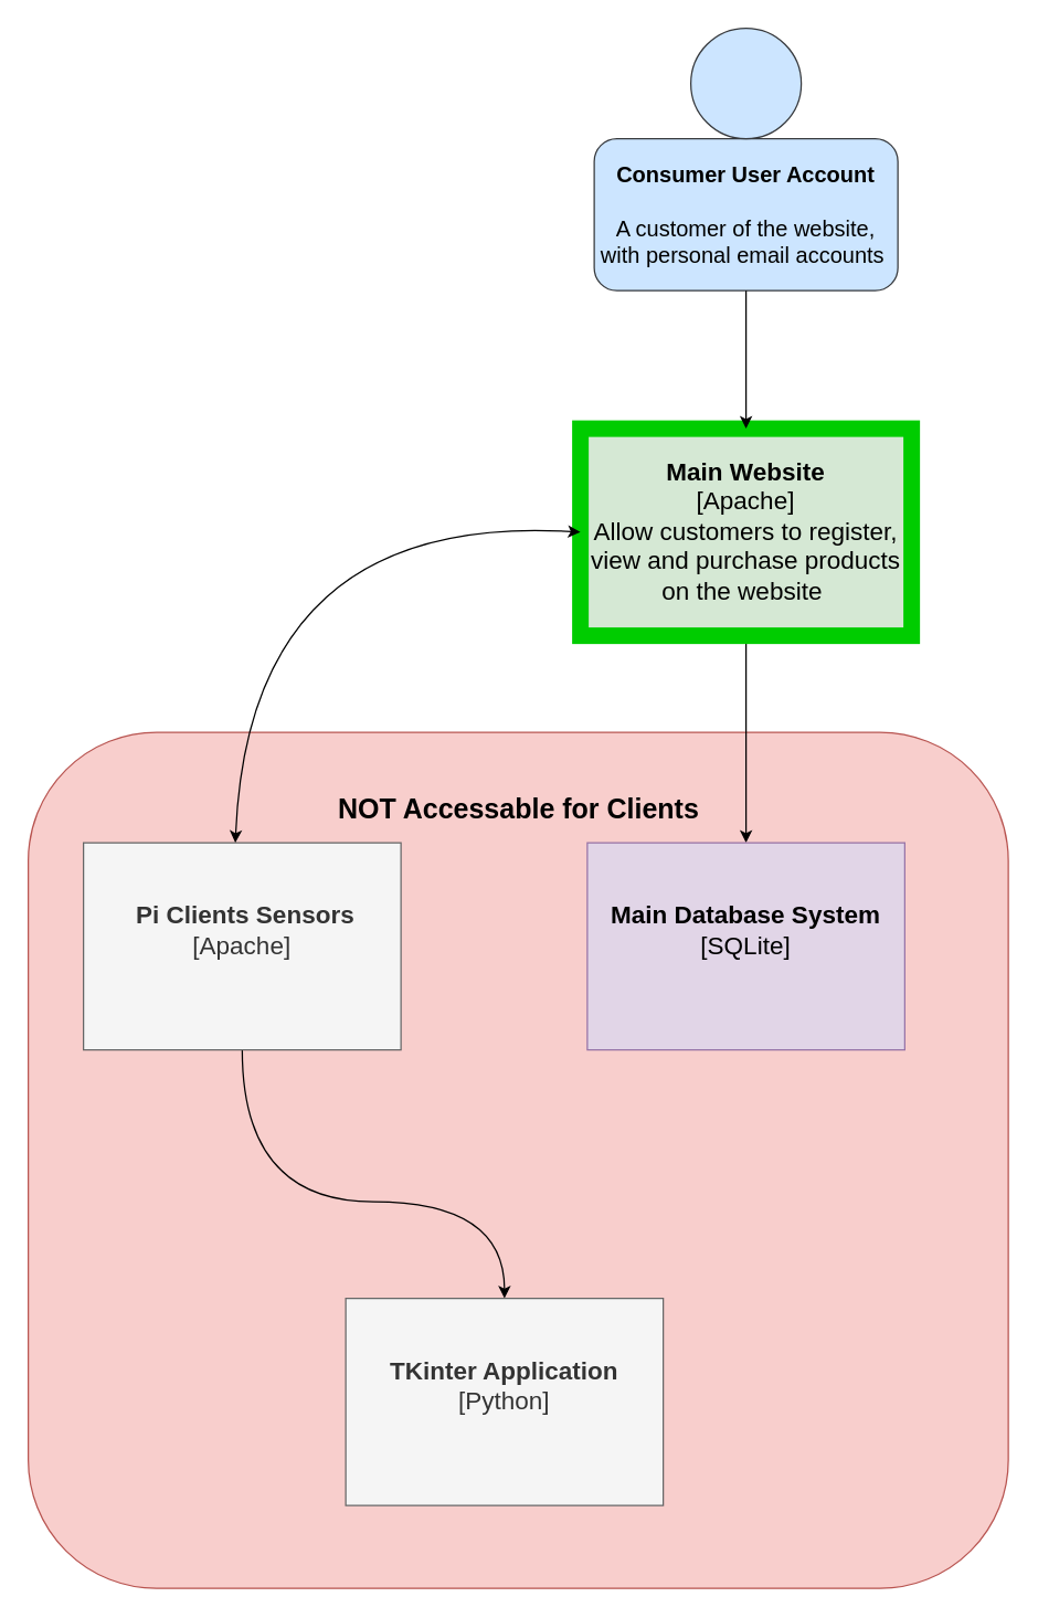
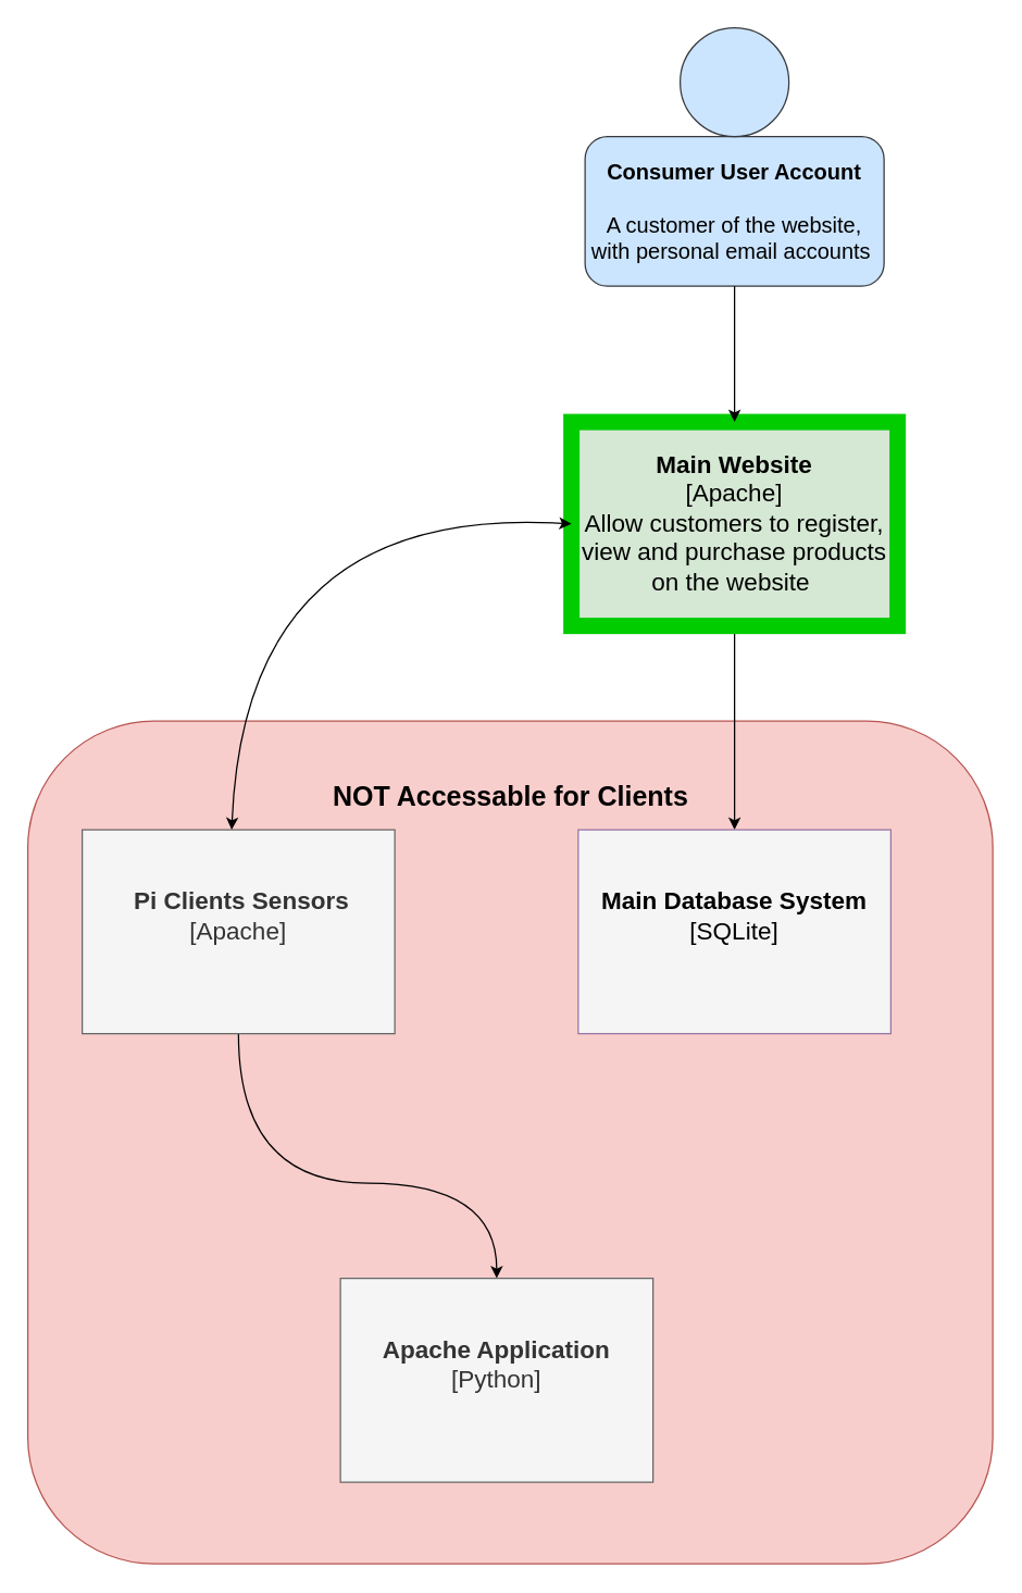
  <mxCell id="0" />
  <mxCell id="1" parent="0" />
  <mxCell id="2" value="" style="rounded=1;whiteSpace=wrap;html=1;fillColor=#f8cecc;strokeColor=#b85450;" parent="1" vertex="1"><mxGeometry x="20" y="530" width="710" height="620" as="geometry" /></mxCell>
  <mxCell id="3" value="&lt;font size=&quot;3&quot;&gt;&lt;b&gt;Consumer User Account&lt;br&gt;&lt;/b&gt;&lt;br&gt;A customer of the website, with personal email accounts&amp;nbsp;&lt;br&gt;&lt;/font&gt;" style="rounded=1;whiteSpace=wrap;html=1;fillColor=#cce5ff;strokeColor=#36393d;" parent="1" vertex="1"><mxGeometry x="430" y="100" width="220" height="110" as="geometry" /></mxCell>
  <mxCell id="4" value="" style="ellipse;whiteSpace=wrap;html=1;aspect=fixed;fillColor=#cce5ff;strokeColor=#36393d;" parent="1" vertex="1"><mxGeometry x="500" y="20" width="80" height="80" as="geometry" /></mxCell>
  <mxCell id="5" style="edgeStyle=orthogonalEdgeStyle;curved=1;orthogonalLoop=1;jettySize=auto;html=1;" parent="1" source="6" target="9" edge="1"><mxGeometry relative="1" as="geometry" /></mxCell>
  <mxCell id="6" value="&lt;font style=&quot;font-size: 18px&quot;&gt;&lt;b&gt;Main Website&lt;/b&gt;&lt;br&gt;[Apache]&lt;br&gt;Allow customers to register, view and purchase products on the website&amp;nbsp;&lt;br&gt;&lt;/font&gt;" style="rounded=0;whiteSpace=wrap;html=1;fillColor=#d5e8d4;strokeColor=#00CC00;strokeWidth=12;" parent="1" vertex="1"><mxGeometry x="420" y="310" width="240" height="150" as="geometry" /></mxCell>
  <mxCell id="7" value="" style="edgeStyle=orthogonalEdgeStyle;orthogonalLoop=1;jettySize=auto;html=1;curved=1;" parent="1" source="8" target="12" edge="1"><mxGeometry relative="1" as="geometry"><mxPoint x="175" y="840" as="targetPoint" /><Array as="points"><mxPoint x="175" y="870" /><mxPoint x="365" y="870" /></Array></mxGeometry></mxCell>
  <mxCell id="8" value="&lt;font style=&quot;font-size: 18px&quot;&gt;&lt;b&gt;&amp;nbsp;Pi Clients Sensors&lt;/b&gt;&lt;br&gt;[Apache]&lt;br&gt;&lt;br&gt;&lt;/font&gt;" style="rounded=0;whiteSpace=wrap;html=1;fillColor=#f5f5f5;strokeColor=#666666;fontColor=#333333;" parent="1" vertex="1"><mxGeometry x="60" y="610" width="230" height="150" as="geometry" /></mxCell>
- <mxCell id="9" value="&lt;font style=&quot;font-size: 18px&quot;&gt;&lt;b&gt;Main Database System&lt;/b&gt;&lt;br&gt;[SQLite]&lt;br&gt;&lt;br&gt;&lt;/font&gt;" style="rounded=0;whiteSpace=wrap;html=1;fillColor=#e1d5e7;strokeColor=#9673a6;" parent="1" vertex="1"><mxGeometry x="425" y="610" width="230" height="150" as="geometry" /></mxCell>
+ <mxCell id="9" value="&lt;font style=&quot;font-size: 18px&quot;&gt;&lt;b&gt;Main Database System&lt;/b&gt;&lt;br&gt;[SQLite]&lt;br&gt;&lt;br&gt;&lt;/font&gt;" style="rounded=0;whiteSpace=wrap;html=1;fillColor=#f5f5f5;strokeColor=#9673a6;" parent="1" vertex="1"><mxGeometry x="425" y="610" width="230" height="150" as="geometry" /></mxCell>
  <mxCell id="10" value="" style="endArrow=classic;startArrow=classic;html=1;entryX=0;entryY=0.5;entryDx=0;entryDy=0;curved=1;" parent="1" target="6" edge="1"><mxGeometry width="50" height="50" relative="1" as="geometry"><mxPoint x="170" y="610" as="sourcePoint" /><mxPoint x="220" y="560" as="targetPoint" /><Array as="points"><mxPoint x="180" y="370" /></Array></mxGeometry></mxCell>
  <mxCell id="11" value="&lt;b&gt;&lt;font style=&quot;font-size: 20px&quot;&gt;NOT Accessable for Clients&lt;/font&gt;&lt;/b&gt;" style="text;html=1;align=center;verticalAlign=middle;resizable=0;points=[];;autosize=1;" parent="1" vertex="1"><mxGeometry x="235" y="575" width="280" height="20" as="geometry" /></mxCell>
- <mxCell id="12" value="&lt;font style=&quot;font-size: 18px&quot;&gt;&lt;b&gt;TKinter Application&lt;/b&gt;&lt;br&gt;[Python]&lt;br&gt;&lt;br&gt;&lt;/font&gt;" style="rounded=0;whiteSpace=wrap;html=1;fillColor=#f5f5f5;strokeColor=#666666;fontColor=#333333;" parent="1" vertex="1"><mxGeometry y="940" width="230" height="150" as="geometry" x="250" /></mxCell>
+ <mxCell id="12" value="&lt;font style=&quot;font-size: 18px&quot;&gt;&lt;b&gt;Apache Application&lt;/b&gt;&lt;br&gt;[Python]&lt;br&gt;&lt;br&gt;&lt;/font&gt;" style="rounded=0;whiteSpace=wrap;html=1;fillColor=#f5f5f5;strokeColor=#666666;fontColor=#333333;" parent="1" vertex="1"><mxGeometry y="940" width="230" height="150" as="geometry" x="250" /></mxCell>
  <mxCell id="13" value="" style="edgeStyle=orthogonalEdgeStyle;orthogonalLoop=1;jettySize=auto;html=1;entryX=0.5;entryY=0;entryDx=0;entryDy=0;curved=1;" parent="1" source="3" target="6" edge="1"><mxGeometry relative="1" as="geometry"><mxPoint x="540" y="290" as="targetPoint" /></mxGeometry></mxCell>
